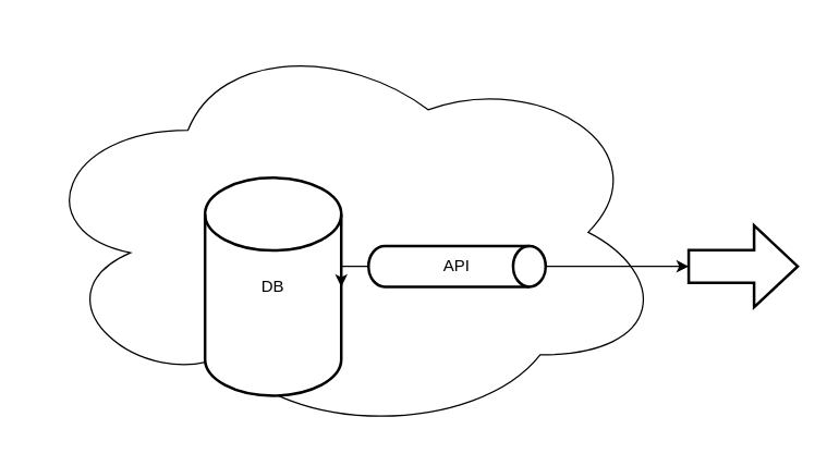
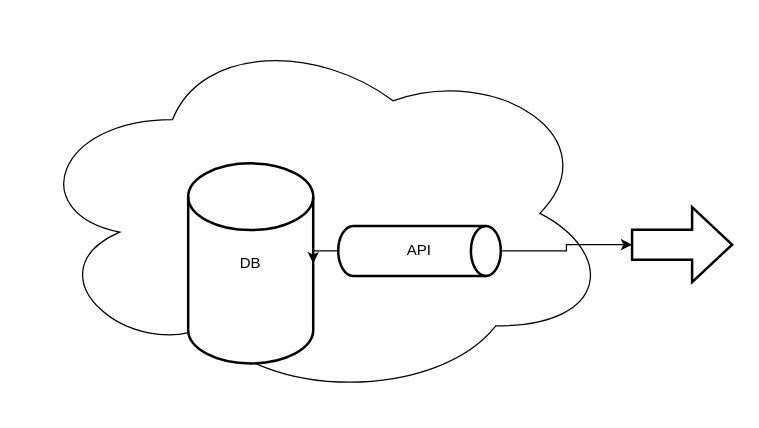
  <mxCell id="0" />
  <mxCell id="1" parent="0" />
  <mxCell id="2" value="" style="ellipse;shape=cloud;whiteSpace=wrap;html=1;" vertex="1" parent="1"><mxGeometry x="20" y="20" width="470" height="300" as="geometry" /></mxCell>
  <mxCell id="3" value="DB" style="strokeWidth=2;html=1;shape=mxgraph.flowchart.database;whiteSpace=wrap;" vertex="1" parent="1"><mxGeometry x="150" y="130" width="100" height="160" as="geometry" /></mxCell>
  <mxCell id="4" value="" style="edgeStyle=orthogonalEdgeStyle;rounded=0;orthogonalLoop=1;jettySize=auto;html=1;" edge="1" parent="1" source="6" target="3"><mxGeometry relative="1" as="geometry" /></mxCell>
  <mxCell id="5" value="" style="edgeStyle=orthogonalEdgeStyle;rounded=0;orthogonalLoop=1;jettySize=auto;html=1;" edge="1" parent="1" source="6" target="7"><mxGeometry relative="1" as="geometry" /></mxCell>
- <mxCell id="6" value="API" style="strokeWidth=2;html=1;shape=mxgraph.flowchart.direct_data;whiteSpace=wrap;" vertex="1" parent="1"><mxGeometry x="270" y="180" width="130" height="30" as="geometry" /></mxCell>
+ <mxCell id="6" value="API" style="strokeWidth=2;html=1;shape=mxgraph.flowchart.direct_data;whiteSpace=wrap;" vertex="1" parent="1"><mxGeometry x="270" y="180" width="130" height="40" as="geometry" /></mxCell>
  <mxCell id="7" value="" style="shape=singleArrow;whiteSpace=wrap;html=1;arrowWidth=0.4;arrowSize=0.4;strokeWidth=2;" vertex="1" parent="1"><mxGeometry x="505" y="165" width="80" height="60" as="geometry" /></mxCell>
